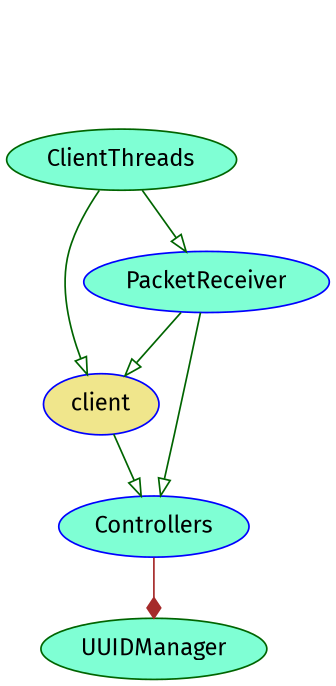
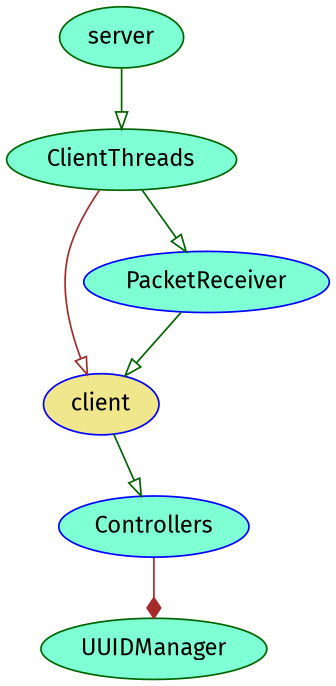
  digraph {
    fontname="Fira Sans"
    node [color=darkgreen fillcolor=aquamarine fontname="Fira Sans" style=filled]
    edge [arrowhead=onormal color=darkgreen fontname="Fira Sans"]
+   server
    ClientThreads
    PacketReceiver [color=blue]
    client [color=blue fillcolor=khaki]
    Controllers [color=blue]
    UUIDManager
+   server -> ClientThreads
    ClientThreads -> PacketReceiver
-   ClientThreads -> client
+   ClientThreads -> client [color=brown]
    PacketReceiver -> client
-   PacketReceiver -> Controllers
    client -> Controllers
    Controllers -> UUIDManager [arrowhead=diamond color=brown]
  }
